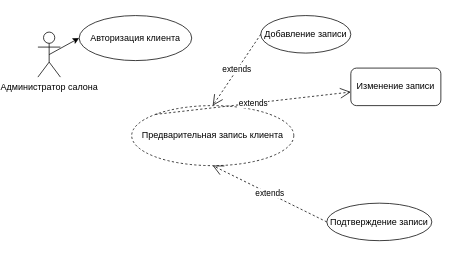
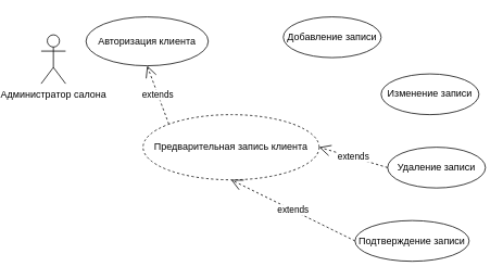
  <mxCell id="0" />
  <mxCell id="1" parent="0" />
  <mxCell id="2" value="Администратор салона" style="shape=umlActor;verticalLabelPosition=bottom;verticalAlign=top;html=1;outlineConnect=0;" vertex="1" parent="1"><mxGeometry x="20" y="42" width="30" height="60" as="geometry" /></mxCell>
- <mxCell id="3" value="" style="endArrow=classic;html=1;rounded=0;exitX=0.5;exitY=0.5;exitDx=0;exitDy=0;exitPerimeter=0;entryX=0;entryY=0.5;entryDx=0;entryDy=0;" edge="1" parent="1" source="2" target="4"><mxGeometry width="50" height="50" relative="1" as="geometry"><mxPoint x="35" y="100" as="sourcePoint" /><mxPoint x="85" y="50" as="targetPoint" /></mxGeometry></mxCell>
  <mxCell id="4" value="Авторизация клиента" style="ellipse;whiteSpace=wrap;html=1;" vertex="1" parent="1"><mxGeometry x="75" y="20" width="150" height="60" as="geometry" /></mxCell>
- <mxCell id="6" value="Изменение записи" style="whiteSpace=wrap;html=1;rounded=1;" vertex="1" parent="1"><mxGeometry x="437" y="90" width="120" height="50" as="geometry" /></mxCell>
+ <mxCell id="5" value="Удаление записи" style="ellipse;whiteSpace=wrap;html=1;" vertex="1" parent="1"><mxGeometry x="445" y="180" width="120" height="50" as="geometry" /></mxCell>
+ <mxCell id="6" value="Изменение записи" style="ellipse;whiteSpace=wrap;html=1;" vertex="1" parent="1"><mxGeometry x="437" y="90" width="120" height="50" as="geometry" /></mxCell>
  <mxCell id="7" value="Добавление записи" style="ellipse;whiteSpace=wrap;html=1;" vertex="1" parent="1"><mxGeometry x="317" y="20" width="120" height="50" as="geometry" /></mxCell>
  <mxCell id="8" value="Предварительная запись клиента" style="ellipse;whiteSpace=wrap;html=1;dashed=1;" vertex="1" parent="1"><mxGeometry x="145" y="140" width="216" height="80" as="geometry" /></mxCell>
- <mxCell id="9" value="extends" style="endArrow=open;endSize=12;dashed=1;html=1;rounded=0;exitX=0;exitY=0.5;exitDx=0;exitDy=0;entryX=0.5;entryY=0;entryDx=0;entryDy=0;" edge="1" parent="1" source="7" target="8"><mxGeometry width="160" relative="1" as="geometry"><mxPoint x="315" y="50" as="sourcePoint" /><mxPoint x="155" y="270" as="targetPoint" /></mxGeometry></mxCell>
+ <mxCell id="10" value="extends" style="endArrow=open;endSize=12;dashed=1;html=1;rounded=0;exitX=0;exitY=0.5;exitDx=0;exitDy=0;entryX=1;entryY=0.5;entryDx=0;entryDy=0;" edge="1" parent="1" source="5" target="8"><mxGeometry width="160" relative="1" as="geometry"><mxPoint x="195" y="240" as="sourcePoint" /><mxPoint x="355" y="240" as="targetPoint" /></mxGeometry></mxCell>
  <mxCell id="11" value="extends" style="endArrow=open;endSize=12;dashed=1;html=1;rounded=0;exitX=0;exitY=0.5;exitDx=0;exitDy=0;entryX=0.5;entryY=1;entryDx=0;entryDy=0;" edge="1" parent="1" source="13" target="8"><mxGeometry width="160" relative="1" as="geometry"><mxPoint x="400" y="285" as="sourcePoint" /><mxPoint x="375" y="260" as="targetPoint" /></mxGeometry></mxCell>
- <mxCell id="12" value="extends" style="endArrow=open;endSize=12;dashed=1;html=1;rounded=0;exitX=0;exitY=0;exitDx=0;exitDy=0;" edge="1" parent="1" source="8" target="6"><mxGeometry width="160" relative="1" as="geometry"><mxPoint x="15" y="140" as="sourcePoint" /><mxPoint x="175" y="140" as="targetPoint" /></mxGeometry></mxCell>
+ <mxCell id="12" value="extends" style="endArrow=open;endSize=12;dashed=1;html=1;rounded=0;exitX=0;exitY=0;exitDx=0;exitDy=0;entryX=0.5;entryY=1;entryDx=0;entryDy=0;" edge="1" parent="1" source="8" target="4"><mxGeometry width="160" relative="1" as="geometry"><mxPoint x="15" y="140" as="sourcePoint" /><mxPoint x="175" y="140" as="targetPoint" /></mxGeometry></mxCell>
  <mxCell id="13" value="Подтверждение записи" style="ellipse;whiteSpace=wrap;html=1;" vertex="1" parent="1"><mxGeometry x="405" y="270" width="140" height="50" as="geometry" /></mxCell>
